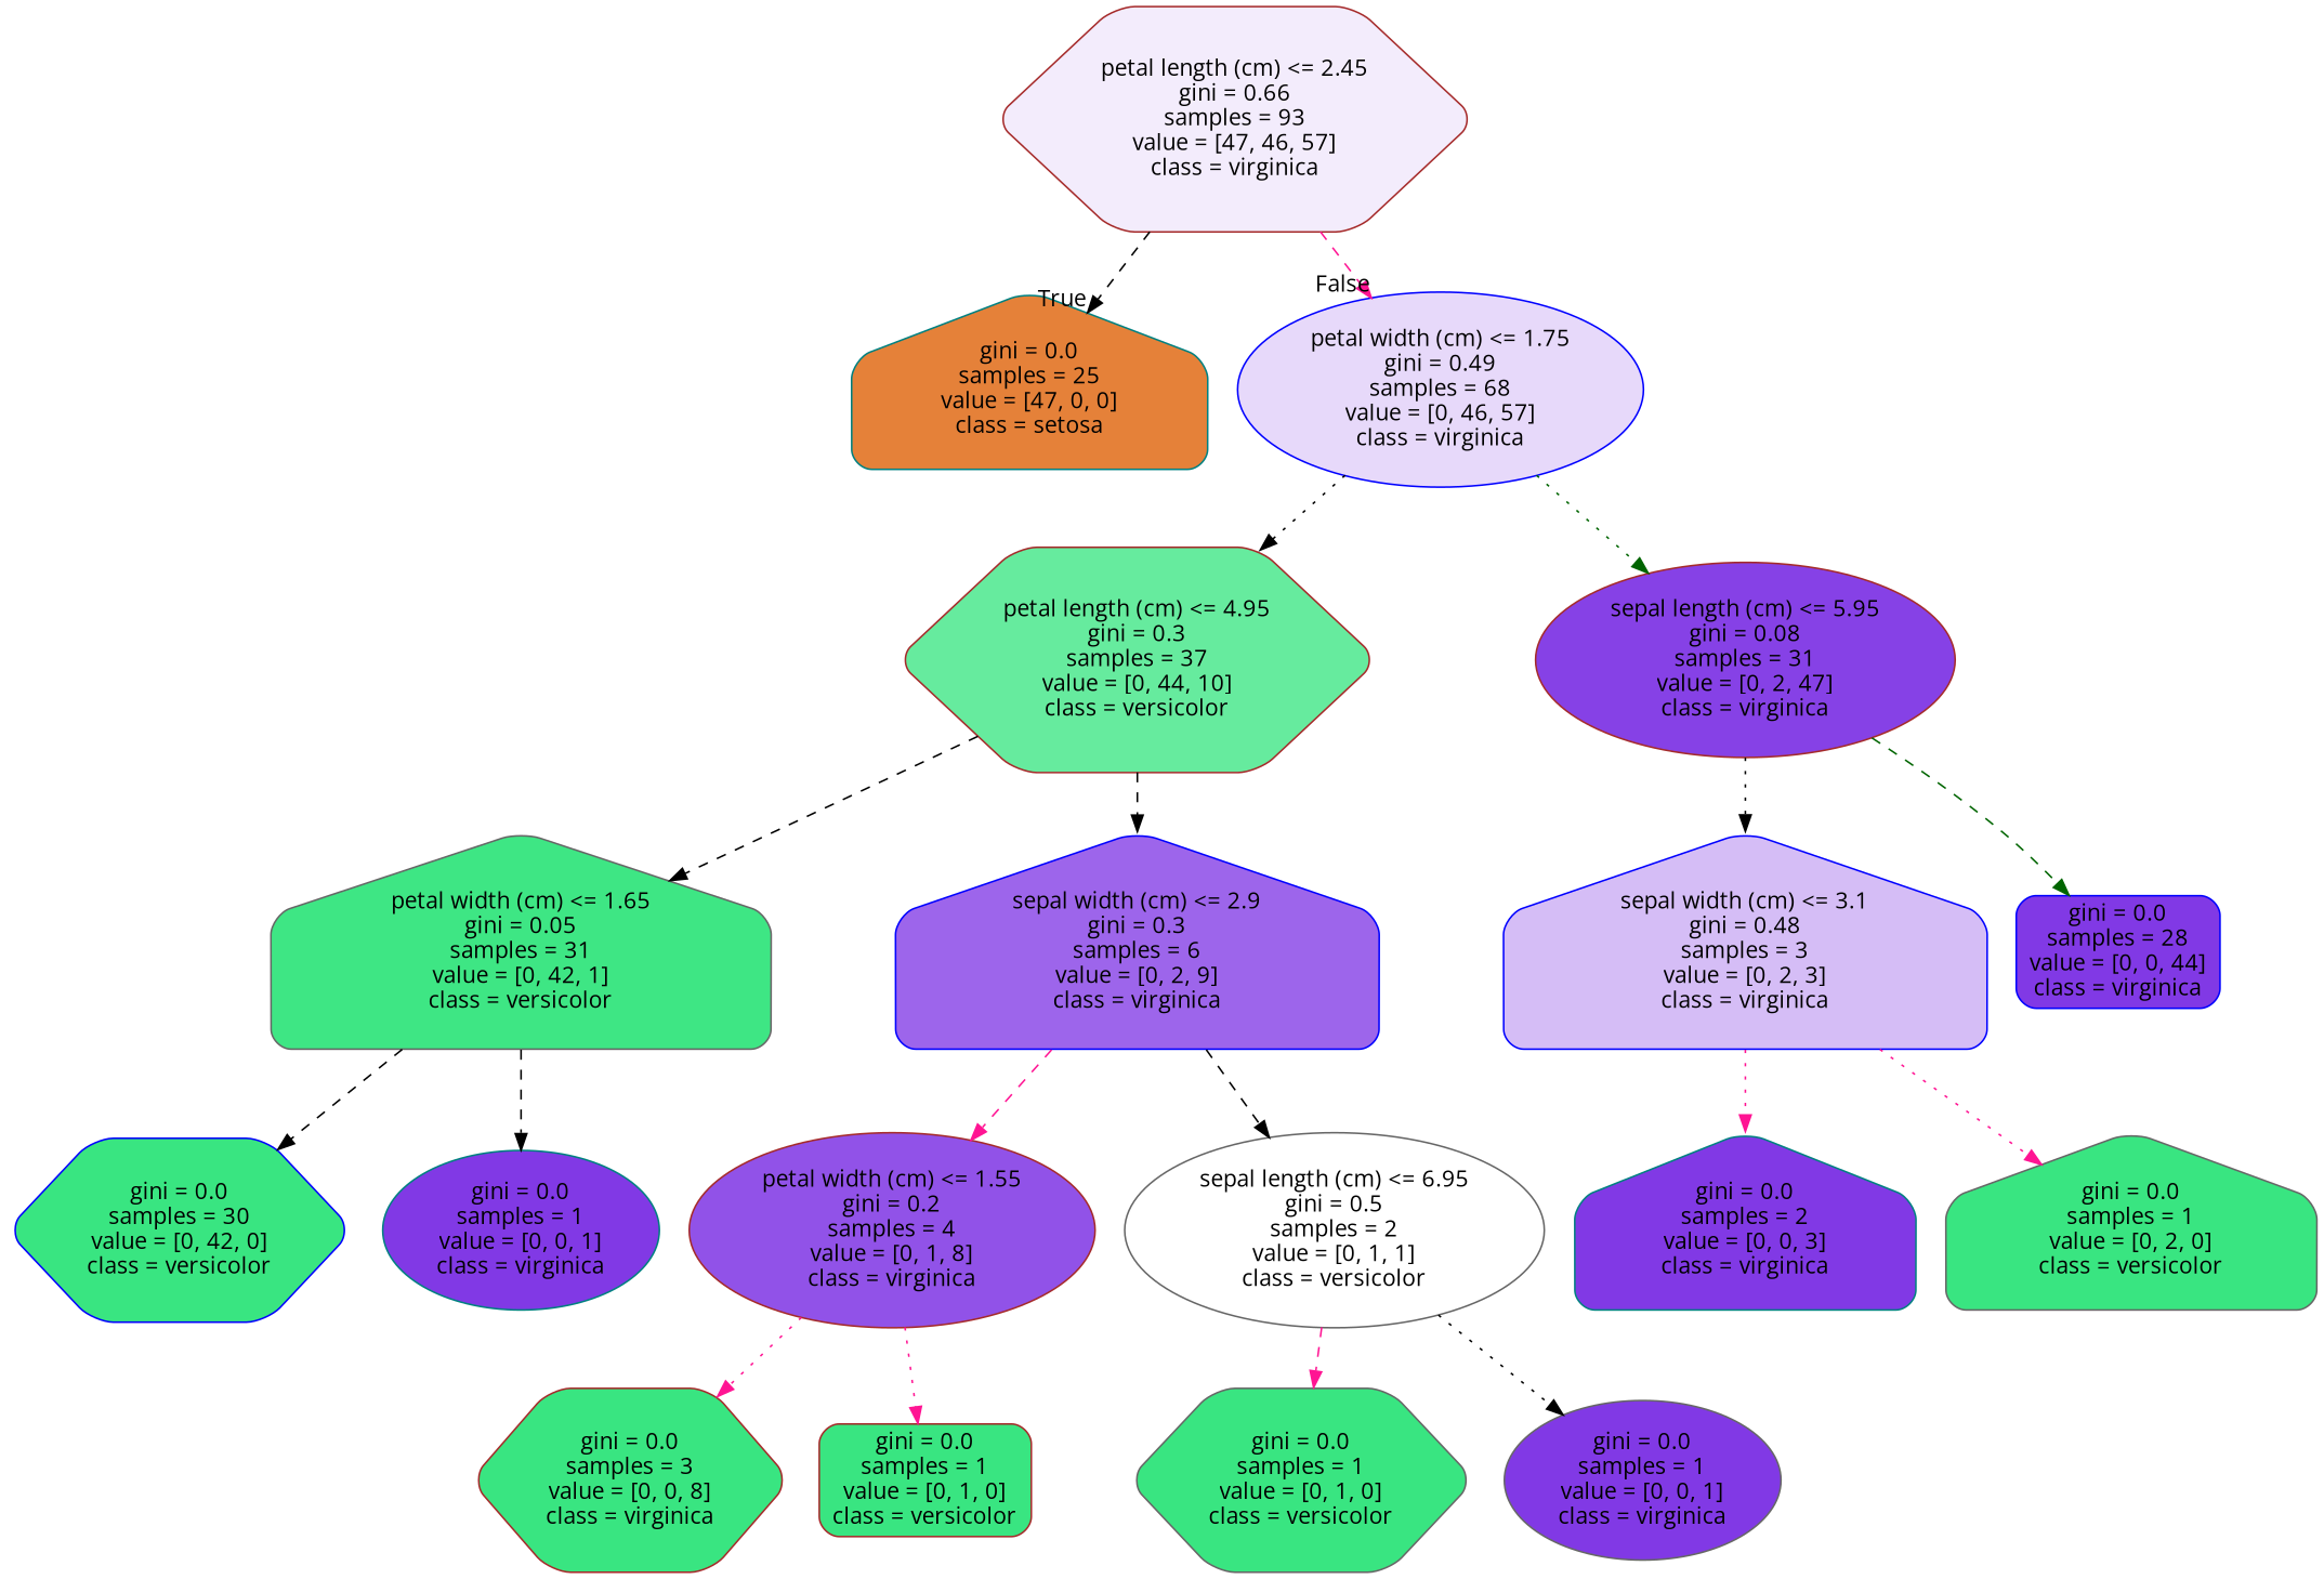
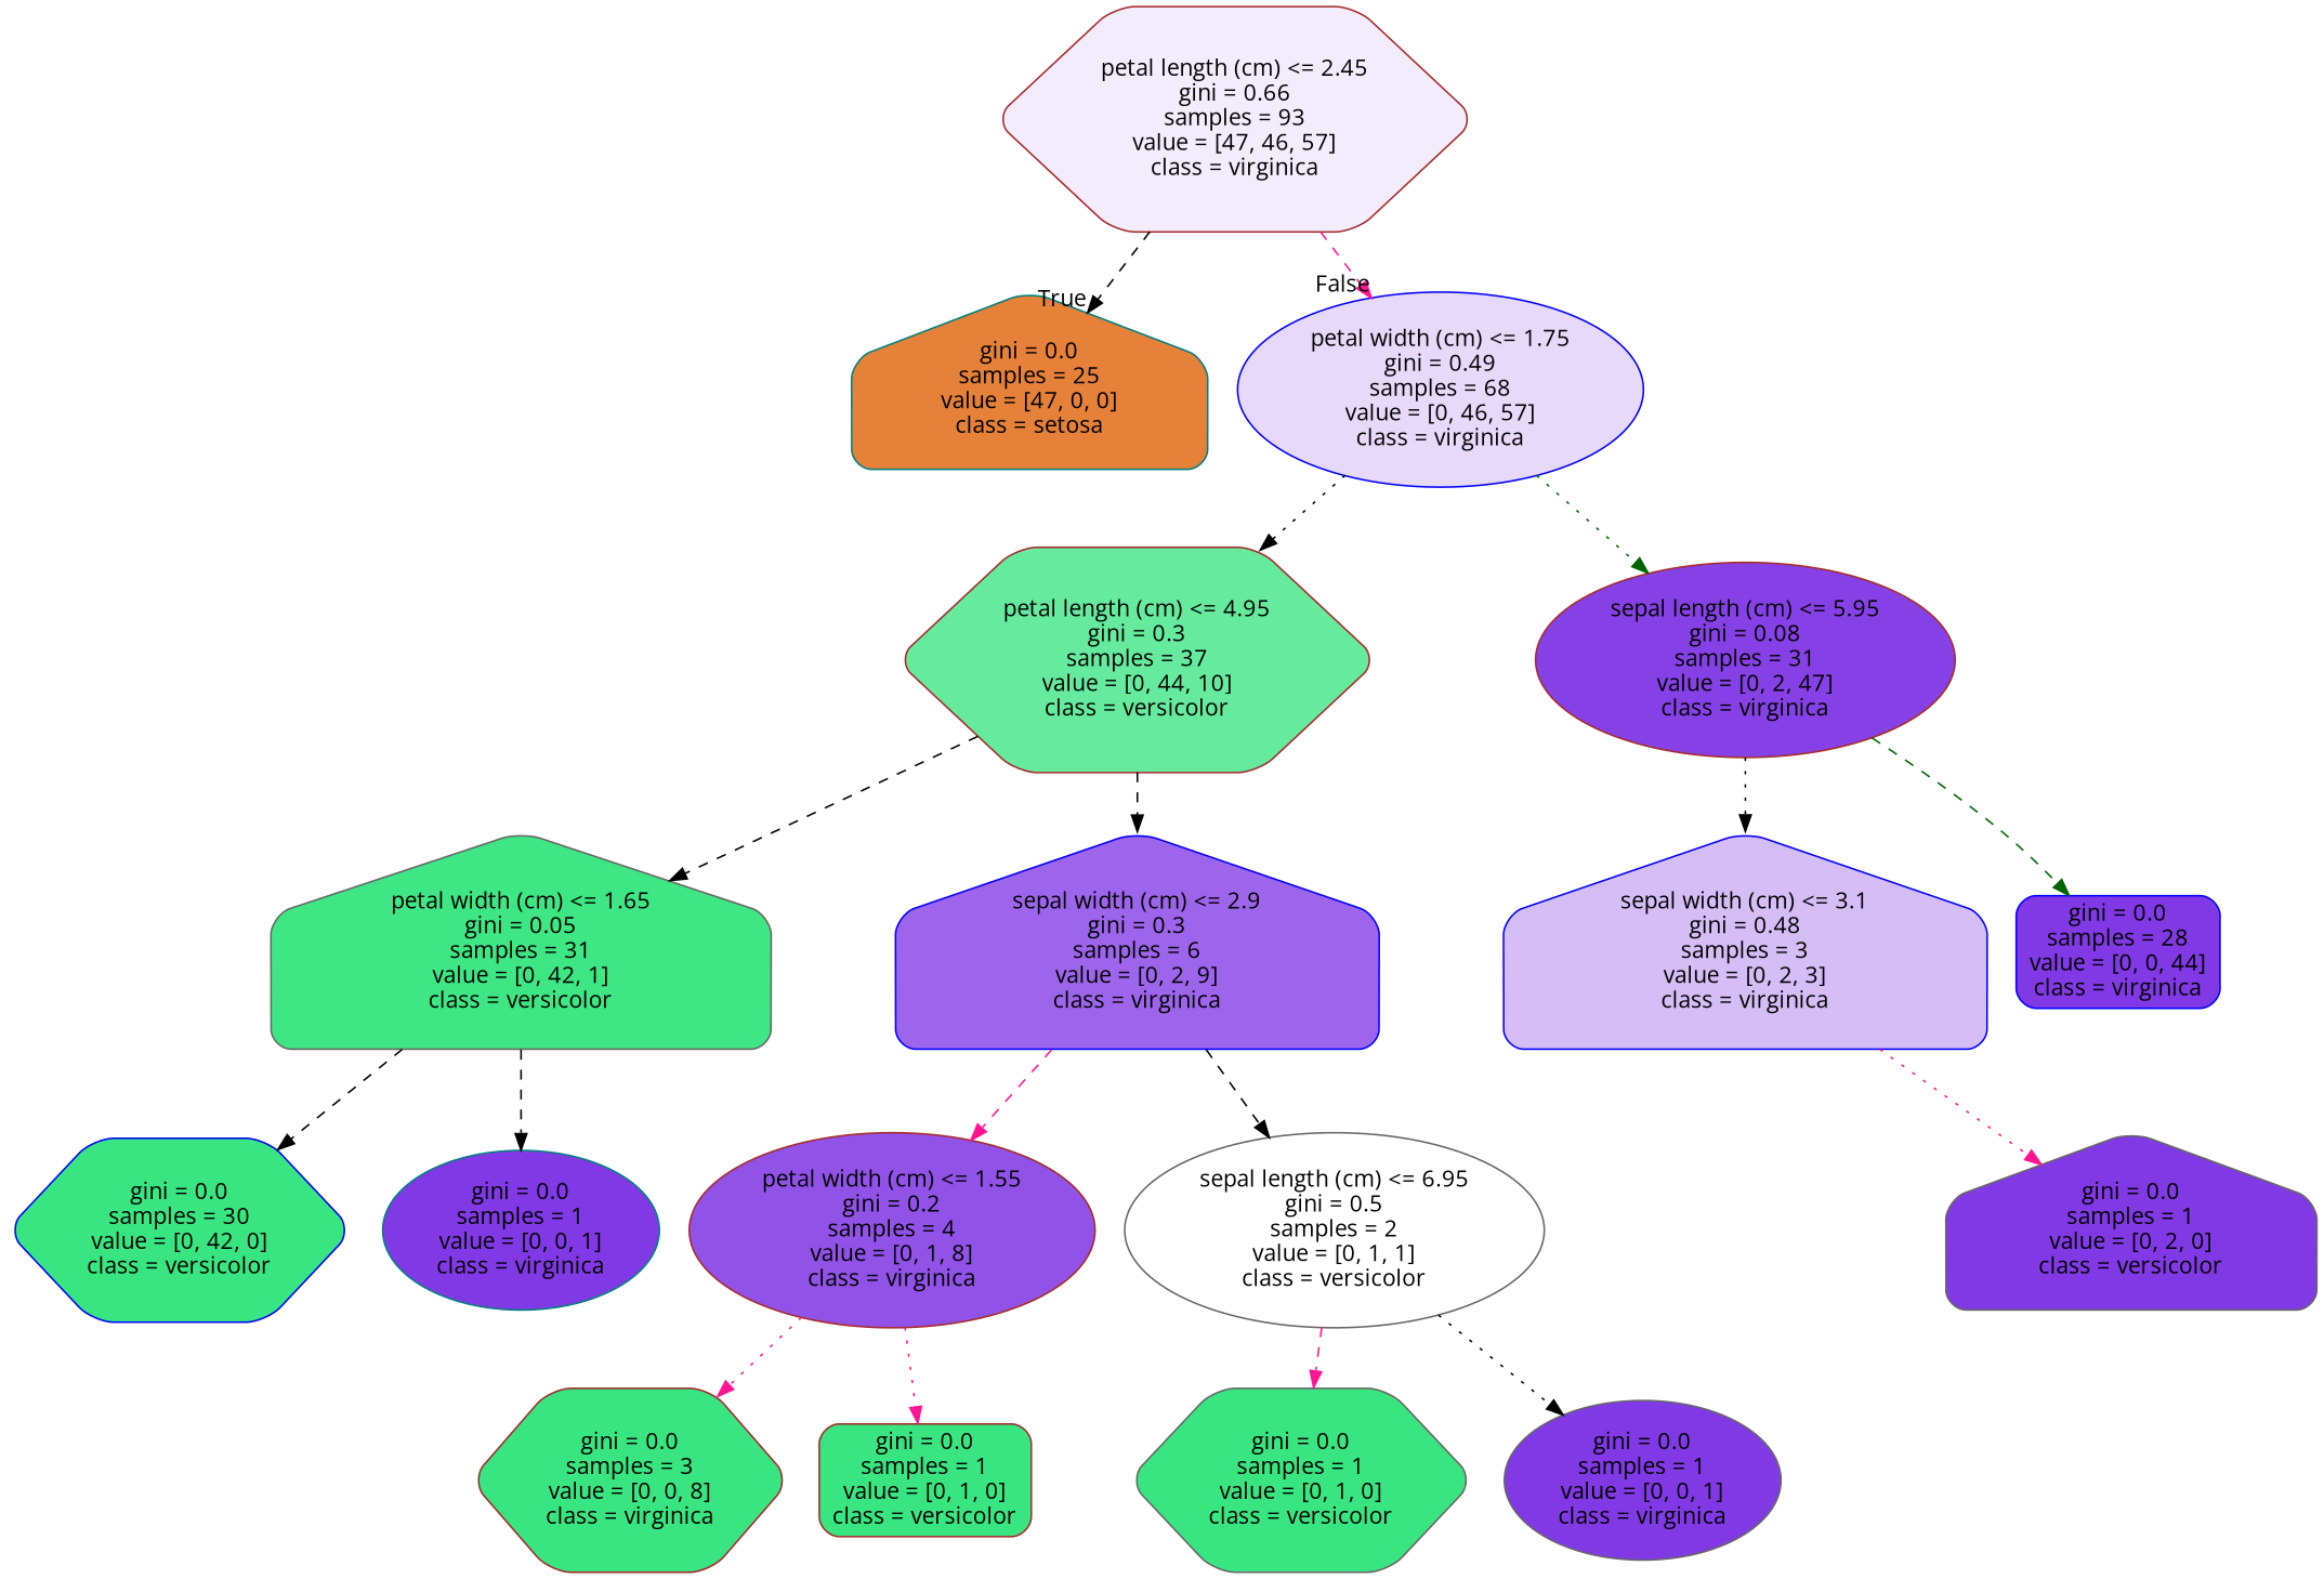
  digraph {
    fontname="Open Sans"
    node [color=brown fillcolor="#39e581" fontname="Open Sans" shape=house style="filled, rounded"]
    edge [color=black fontname="Open Sans" style=dashed]
    n1 [fillcolor="#f3ecfc" label="petal length (cm) <= 2.45\ngini = 0.66\nsamples = 93\nvalue = [47, 46, 57]\nclass = virginica" shape=hexagon]
    n2 [color=teal fillcolor="#e58139" label="gini = 0.0\nsamples = 25\nvalue = [47, 0, 0]\nclass = setosa"]
    n3 [color=blue fillcolor="#e7d9fa" label="petal width (cm) <= 1.75\ngini = 0.49\nsamples = 68\nvalue = [0, 46, 57]\nclass = virginica" shape=ellipse]
    n4 [fillcolor="#66eb9e" label="petal length (cm) <= 4.95\ngini = 0.3\nsamples = 37\nvalue = [0, 44, 10]\nclass = versicolor" shape=hexagon]
    n5 [fillcolor="#8641e6" label="sepal length (cm) <= 5.95\ngini = 0.08\nsamples = 31\nvalue = [0, 2, 47]\nclass = virginica" shape=ellipse]
    n6 [color=gray40 fillcolor="#3ee684" label="petal width (cm) <= 1.65\ngini = 0.05\nsamples = 31\nvalue = [0, 42, 1]\nclass = versicolor"]
    n7 [color=blue fillcolor="#9d65eb" label="sepal width (cm) <= 2.9\ngini = 0.3\nsamples = 6\nvalue = [0, 2, 9]\nclass = virginica"]
    n8 [color=blue fillcolor="#d5bdf6" label="sepal width (cm) <= 3.1\ngini = 0.48\nsamples = 3\nvalue = [0, 2, 3]\nclass = virginica"]
    n9 [color=blue fillcolor="#8139e5" label="gini = 0.0\nsamples = 28\nvalue = [0, 0, 44]\nclass = virginica" shape=box]
    n10 [color=blue label="gini = 0.0\nsamples = 30\nvalue = [0, 42, 0]\nclass = versicolor" shape=hexagon]
    n11 [color=teal fillcolor="#8139e5" label="gini = 0.0\nsamples = 1\nvalue = [0, 0, 1]\nclass = virginica" shape=ellipse]
    n12 [fillcolor="#9152e8" label="petal width (cm) <= 1.55\ngini = 0.2\nsamples = 4\nvalue = [0, 1, 8]\nclass = virginica" shape=ellipse]
    n13 [color=gray40 fillcolor="#ffffff" label="sepal length (cm) <= 6.95\ngini = 0.5\nsamples = 2\nvalue = [0, 1, 1]\nclass = versicolor" shape=ellipse]
    n14 [label="gini = 0.0\nsamples = 3\nvalue = [0, 0, 8]\nclass = virginica" shape=hexagon]
    n15 [label="gini = 0.0\nsamples = 1\nvalue = [0, 1, 0]\nclass = versicolor" shape=box]
    n16 [color=gray40 label="gini = 0.0\nsamples = 1\nvalue = [0, 1, 0]\nclass = versicolor" shape=hexagon]
    n17 [color=gray40 fillcolor="#8139e5" label="gini = 0.0\nsamples = 1\nvalue = [0, 0, 1]\nclass = virginica" shape=ellipse]
-   n18 [color=teal fillcolor="#8139e5" label="gini = 0.0\nsamples = 2\nvalue = [0, 0, 3]\nclass = virginica"]
-   n19 [color=gray40 label="gini = 0.0\nsamples = 1\nvalue = [0, 2, 0]\nclass = versicolor"]
+   n19 [color=gray40 fillcolor="#8139e5" label="gini = 0.0\nsamples = 1\nvalue = [0, 2, 0]\nclass = versicolor"]
    n1 -> n2 [headlabel=True labelangle=45 labeldistance=2.5]
    n1 -> n3 [color=deeppink headlabel=False labelangle=-45 labeldistance=2.5]
    n3 -> n4 [style=dotted]
    n3 -> n5 [color=darkgreen style=dotted]
    n4 -> n6
    n4 -> n7
    n5 -> n8 [style=dotted]
    n5 -> n9 [color=darkgreen]
    n6 -> n10
    n6 -> n11
    n7 -> n12 [color=deeppink]
    n7 -> n13
-   n8 -> n18 [color=deeppink style=dotted]
    n8 -> n19 [color=deeppink style=dotted]
    n12 -> n14 [color=deeppink style=dotted]
    n12 -> n15 [color=deeppink style=dotted]
    n13 -> n16 [color=deeppink]
    n13 -> n17 [style=dotted]
  }
